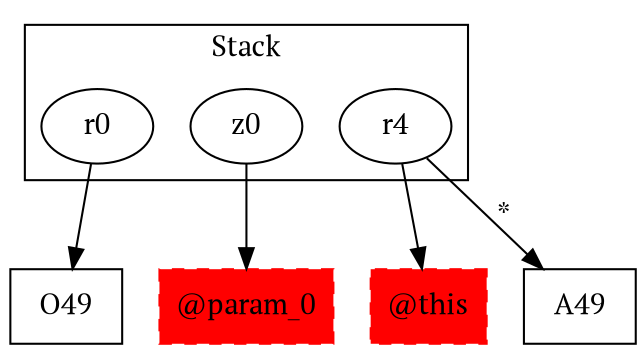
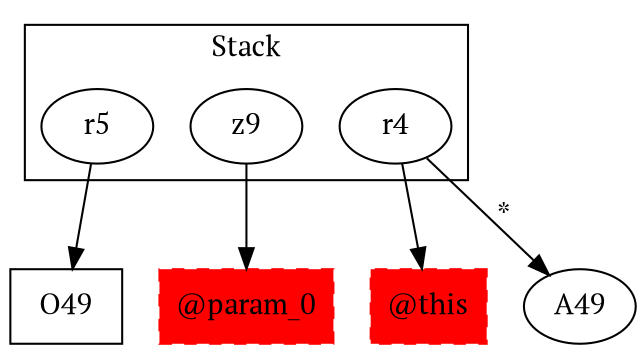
  digraph {
    fontname="PT Serif"
    rankDir=LR
    node [fontname="PT Serif"]
    edge [fontname="PT Serif"]
-   r0
-   z0
+   r0 [label=r5]
+   z0 [label=z9]
    r4
    O49 [shape=box]
    "@param_0" [color=red shape=box style="filled,dashed"]
    "@this" [color=red shape=box style="filled,dashed"]
-   A49 [shape=box]
+   A49
    subgraph cluster_1 {
      label=Stack
      r0
      z0
      r4
    }
    r0 -> O49
    z0 -> "@param_0"
    r4 -> "@this"
    r4 -> A49 [label="*" weight=0.2]
  }
